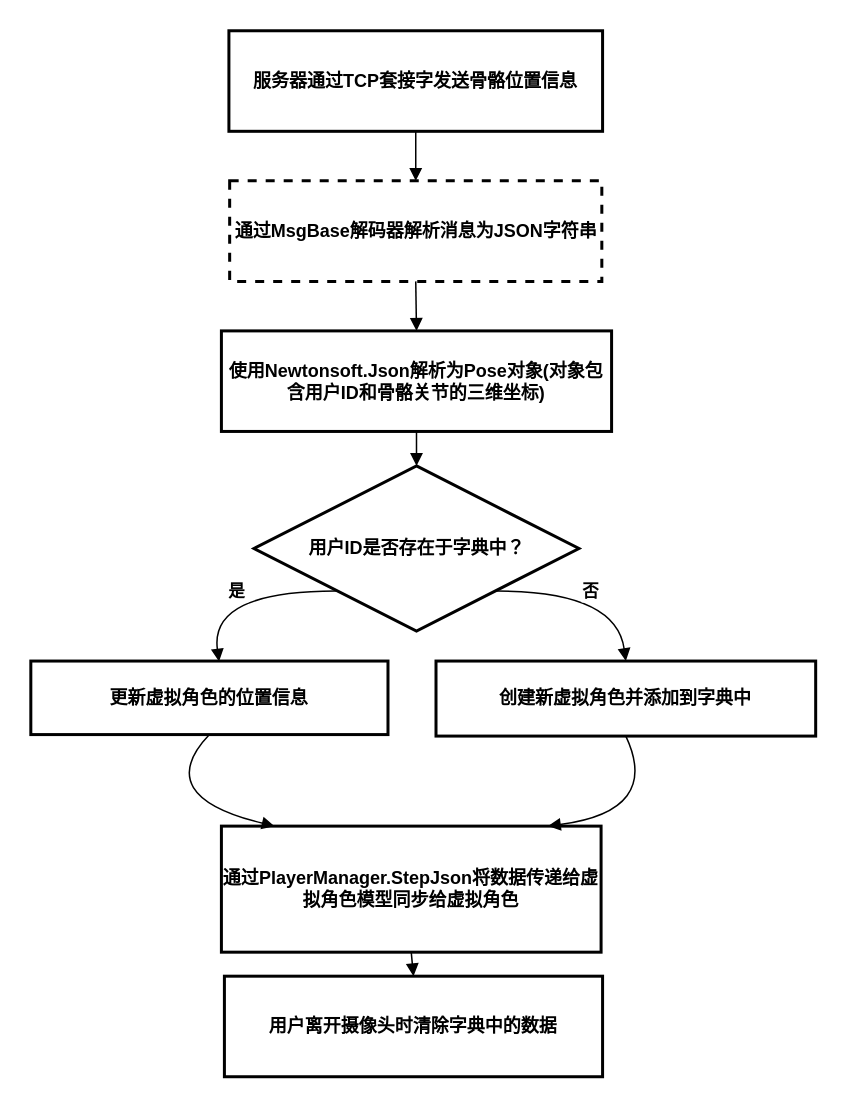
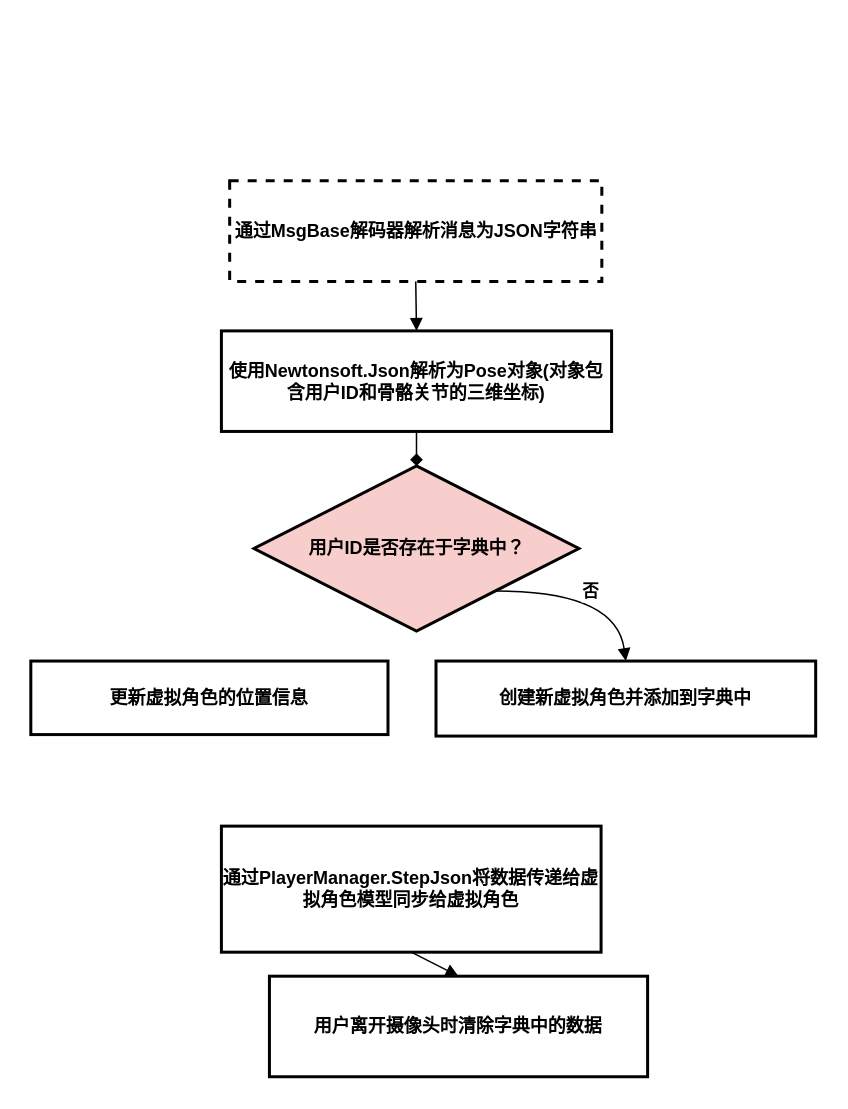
  <mxCell id="0" />
  <mxCell id="1" parent="0" />
- <mxCell id="2" value="服务器通过TCP套接字发送骨骼位置信息" style="whiteSpace=wrap;strokeWidth=2;fontStyle=1" vertex="1" parent="1"><mxGeometry x="152" y="20" width="249" height="67" as="geometry" /></mxCell>
  <mxCell id="3" value="通过MsgBase解码器解析消息为JSON字符串" style="whiteSpace=wrap;strokeWidth=2;fontStyle=1;dashed=1;" vertex="1" parent="1"><mxGeometry x="152.5" y="120" width="248" height="67" as="geometry" /></mxCell>
  <mxCell id="4" value="使用Newtonsoft.Json解析为Pose对象(对象包含用户ID和骨骼关节的三维坐标)" style="whiteSpace=wrap;strokeWidth=2;fontStyle=1" vertex="1" parent="1"><mxGeometry x="147" y="220" width="260" height="67" as="geometry" /></mxCell>
- <mxCell id="5" value="用户ID是否存在于字典中？" style="rhombus;strokeWidth=2;whiteSpace=wrap;fontStyle=1" vertex="1" parent="1"><mxGeometry x="168.75" y="310" width="216.5" height="110" as="geometry" /></mxCell>
+ <mxCell id="5" value="用户ID是否存在于字典中？" style="rhombus;strokeWidth=2;whiteSpace=wrap;fontStyle=1;fillColor=#f8cecc;" vertex="1" parent="1"><mxGeometry x="168.75" y="310" width="216.5" height="110" as="geometry" /></mxCell>
  <mxCell id="6" value="更新虚拟角色的位置信息" style="whiteSpace=wrap;strokeWidth=2;fontStyle=1" vertex="1" parent="1"><mxGeometry x="20" y="440" width="238" height="49" as="geometry" /></mxCell>
  <mxCell id="7" value="创建新虚拟角色并添加到字典中" style="whiteSpace=wrap;strokeWidth=2;fontStyle=1" vertex="1" parent="1"><mxGeometry x="290" y="440" width="253" height="50" as="geometry" /></mxCell>
  <mxCell id="8" value="通过PlayerManager.StepJson将数据传递给虚拟角色模型同步给虚拟角色" style="whiteSpace=wrap;strokeWidth=2;fontStyle=1" vertex="1" parent="1"><mxGeometry x="147" y="550" width="253" height="84" as="geometry" /></mxCell>
- <mxCell id="9" value="用户离开摄像头时清除字典中的数据" style="whiteSpace=wrap;strokeWidth=2;fontStyle=1" vertex="1" parent="1"><mxGeometry x="149" y="650" width="252" height="67" as="geometry" /></mxCell>
- <mxCell id="10" value="" style="curved=1;startArrow=none;endArrow=block;exitX=0.5;exitY=0.99;entryX=0.5;entryY=0;rounded=0;entryDx=0;entryDy=0;fontStyle=1" edge="1" parent="1" source="2" target="3"><mxGeometry relative="1" as="geometry"><Array as="points" /><mxPoint x="277" y="47" as="targetPoint" /></mxGeometry></mxCell>
+ <mxCell id="9" value="用户离开摄像头时清除字典中的数据" style="whiteSpace=wrap;strokeWidth=2;fontStyle=1" vertex="1" parent="1"><mxGeometry x="179" y="650" width="252" height="67" as="geometry" /></mxCell>
  <mxCell id="11" value="" style="curved=1;startArrow=none;endArrow=block;exitX=0.5;exitY=1;entryX=0.5;entryY=0;rounded=0;exitDx=0;exitDy=0;fontStyle=1" edge="1" parent="1" source="3" target="4"><mxGeometry relative="1" as="geometry"><Array as="points" /><mxPoint x="276.5" y="311" as="sourcePoint" /></mxGeometry></mxCell>
- <mxCell id="12" value="" style="curved=1;startArrow=none;endArrow=block;exitX=0.5;exitY=1;entryX=0.5;entryY=0;rounded=0;entryDx=0;entryDy=0;fontStyle=1" edge="1" parent="1" source="4" target="5"><mxGeometry relative="1" as="geometry"><Array as="points" /><mxPoint x="275" y="340" as="targetPoint" /></mxGeometry></mxCell>
- <mxCell id="13" value="是" style="curved=1;startArrow=none;endArrow=block;exitX=0.03;exitY=1;entryX=0.527;entryY=0.007;rounded=0;entryDx=0;entryDy=0;entryPerimeter=0;fontStyle=1" edge="1" parent="1" source="5" target="6"><mxGeometry relative="1" as="geometry"><Array as="points"><mxPoint x="139" y="393" /></Array><mxPoint x="129" y="661" as="targetPoint" /></mxGeometry></mxCell>
+ <mxCell id="12" value="" style="curved=1;startArrow=none;endArrow=diamond;exitX=0.5;exitY=1;entryX=0.5;entryY=0;rounded=0;entryDx=0;entryDy=0;fontStyle=1;" edge="1" parent="1" source="4" target="5"><mxGeometry relative="1" as="geometry"><Array as="points" /><mxPoint x="275" y="340" as="targetPoint" /></mxGeometry></mxCell>
  <mxCell id="14" value="否" style="curved=1;startArrow=none;endArrow=block;exitX=0.97;exitY=1;entryX=0.5;entryY=0;rounded=0;fontStyle=1" edge="1" parent="1" source="5" target="7"><mxGeometry x="-0.002" relative="1" as="geometry"><Array as="points"><mxPoint x="410" y="393" /></Array><mxPoint as="offset" /></mxGeometry></mxCell>
- <mxCell id="15" value="" style="curved=1;startArrow=none;endArrow=block;exitX=0.5;exitY=1;entryX=0.14;entryY=0;rounded=0;exitDx=0;exitDy=0;fontStyle=1" edge="1" parent="1" source="6" target="8"><mxGeometry relative="1" as="geometry"><Array as="points"><mxPoint x="100" y="530" /></Array><mxPoint x="129" y="710" as="sourcePoint" /></mxGeometry></mxCell>
- <mxCell id="16" value="" style="curved=1;startArrow=none;endArrow=block;exitX=0.5;exitY=0.99;entryX=0.86;entryY=0;rounded=0;fontStyle=1" edge="1" parent="1" source="7" target="8"><mxGeometry relative="1" as="geometry"><Array as="points"><mxPoint x="440" y="540" /></Array></mxGeometry></mxCell>
  <mxCell id="17" value="" style="curved=1;startArrow=none;endArrow=block;exitX=0.5;exitY=1.01;entryX=0.5;entryY=0;rounded=0;entryDx=0;entryDy=0;fontStyle=1" edge="1" parent="1" source="8" target="9"><mxGeometry relative="1" as="geometry"><Array as="points" /><mxPoint x="274" y="830" as="targetPoint" /></mxGeometry></mxCell>
